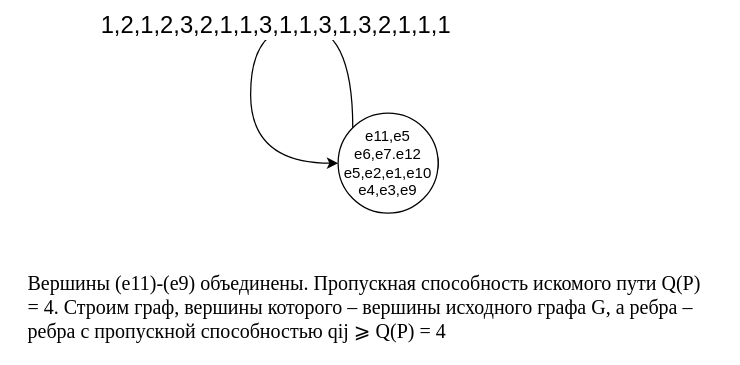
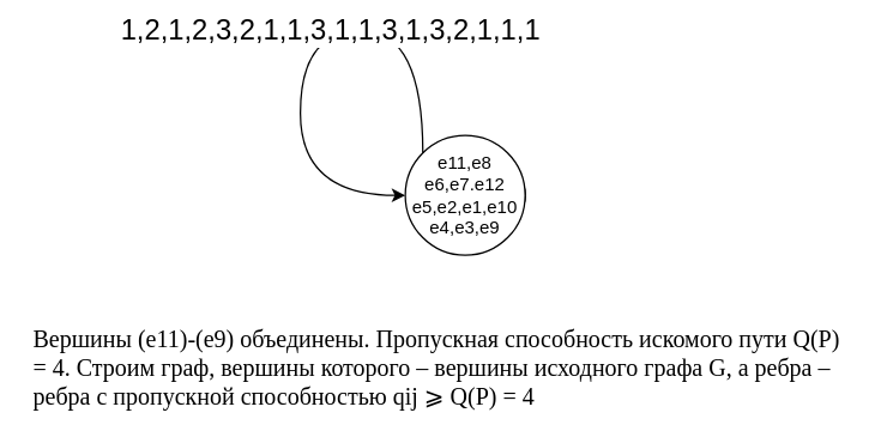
  <mxCell id="0" />
  <mxCell id="1" parent="0" />
  <mxCell id="2" value="e6" style="ellipse;whiteSpace=wrap;html=1;aspect=fixed;direction=west;" parent="1" vertex="1"><mxGeometry x="310" y="110" width="40" height="40" as="geometry" /></mxCell>
  <mxCell id="3" value="e8" style="ellipse;whiteSpace=wrap;html=1;aspect=fixed;direction=west;" parent="1" vertex="1"><mxGeometry x="310" y="110" width="40" height="40" as="geometry" /></mxCell>
- <mxCell id="4" value="e11,e5&lt;br&gt;e6,e7.e12&lt;br&gt;e5,e2,e1,e10&lt;br&gt;e4,e3,e9" style="ellipse;whiteSpace=wrap;html=1;aspect=fixed;direction=south;" parent="1" vertex="1"><mxGeometry x="270" y="90" width="80" height="80" as="geometry" /></mxCell>
+ <mxCell id="4" value="e11,e8&lt;br&gt;e6,e7.e12&lt;br&gt;e5,e2,e1,e10&lt;br&gt;e4,e3,e9" style="ellipse;whiteSpace=wrap;html=1;aspect=fixed;direction=south;" parent="1" vertex="1"><mxGeometry x="270" y="90" width="80" height="80" as="geometry" /></mxCell>
  <mxCell id="5" value="1,2,1,2,3,2,1,1,3,1,1,3,1,3,2,1,1,1" style="edgeStyle=orthogonalEdgeStyle;rounded=0;orthogonalLoop=1;jettySize=auto;html=1;exitX=0;exitY=1;exitDx=0;exitDy=0;entryX=0.5;entryY=1;entryDx=0;entryDy=0;shadow=0;fontSize=19;curved=1;" parent="1" source="4" target="4" edge="1"><mxGeometry x="-0.165" relative="1" as="geometry"><Array as="points"><mxPoint x="282" y="20" /><mxPoint x="200" y="20" /><mxPoint x="200" y="130" /></Array><mxPoint as="offset" /></mxGeometry></mxCell>
  <mxCell id="6" value="&lt;!--StartFragment--&gt;&lt;span style=&quot;font-family: &amp;quot;times new roman&amp;quot;; font-size: medium; font-style: normal; font-variant-ligatures: normal; font-variant-caps: normal; font-weight: 400; letter-spacing: normal; orphans: 2; text-align: left; text-indent: 0px; text-transform: none; widows: 2; word-spacing: 0px; -webkit-text-stroke-width: 0px; text-decoration-style: initial; text-decoration-color: initial; float: none; display: inline !important;&quot;&gt;Вершины (e11)-(e9) объединены. Пропускная способность искомого пути Q(P) = 4. Строим граф, вершины которого – вершины исходного графа G, а ребра – ребра с пропускной способностью qij ⩾ Q(P) = 4&lt;/span&gt;&lt;!--EndFragment--&gt;" style="text;whiteSpace=wrap;html=1;" vertex="1" parent="1"><mxGeometry x="20" y="210" width="550" height="60" as="geometry" /></mxCell>
